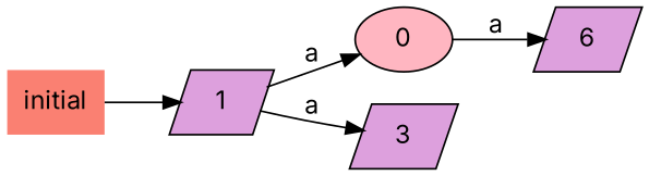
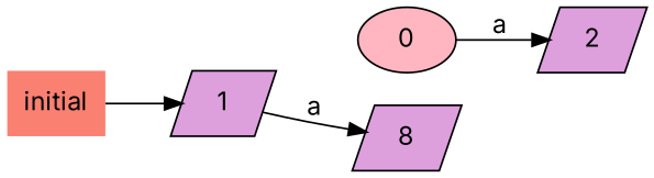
  digraph {
    fontname=Inter
    rankdir=LR
    node [fillcolor=plum fontname=Inter shape=parallelogram style=filled]
    edge [fontname=Inter]
    0 [fillcolor=lightpink shape=ellipse]
-   2 [label=6]
+   2
    initial [fillcolor=salmon shape=plaintext]
    1
-   3
+   3 [label=8]
    0 -> 2 [label=a]
    initial -> 1
-   1 -> 0 [label=a]
    1 -> 3 [label=a]
  }
